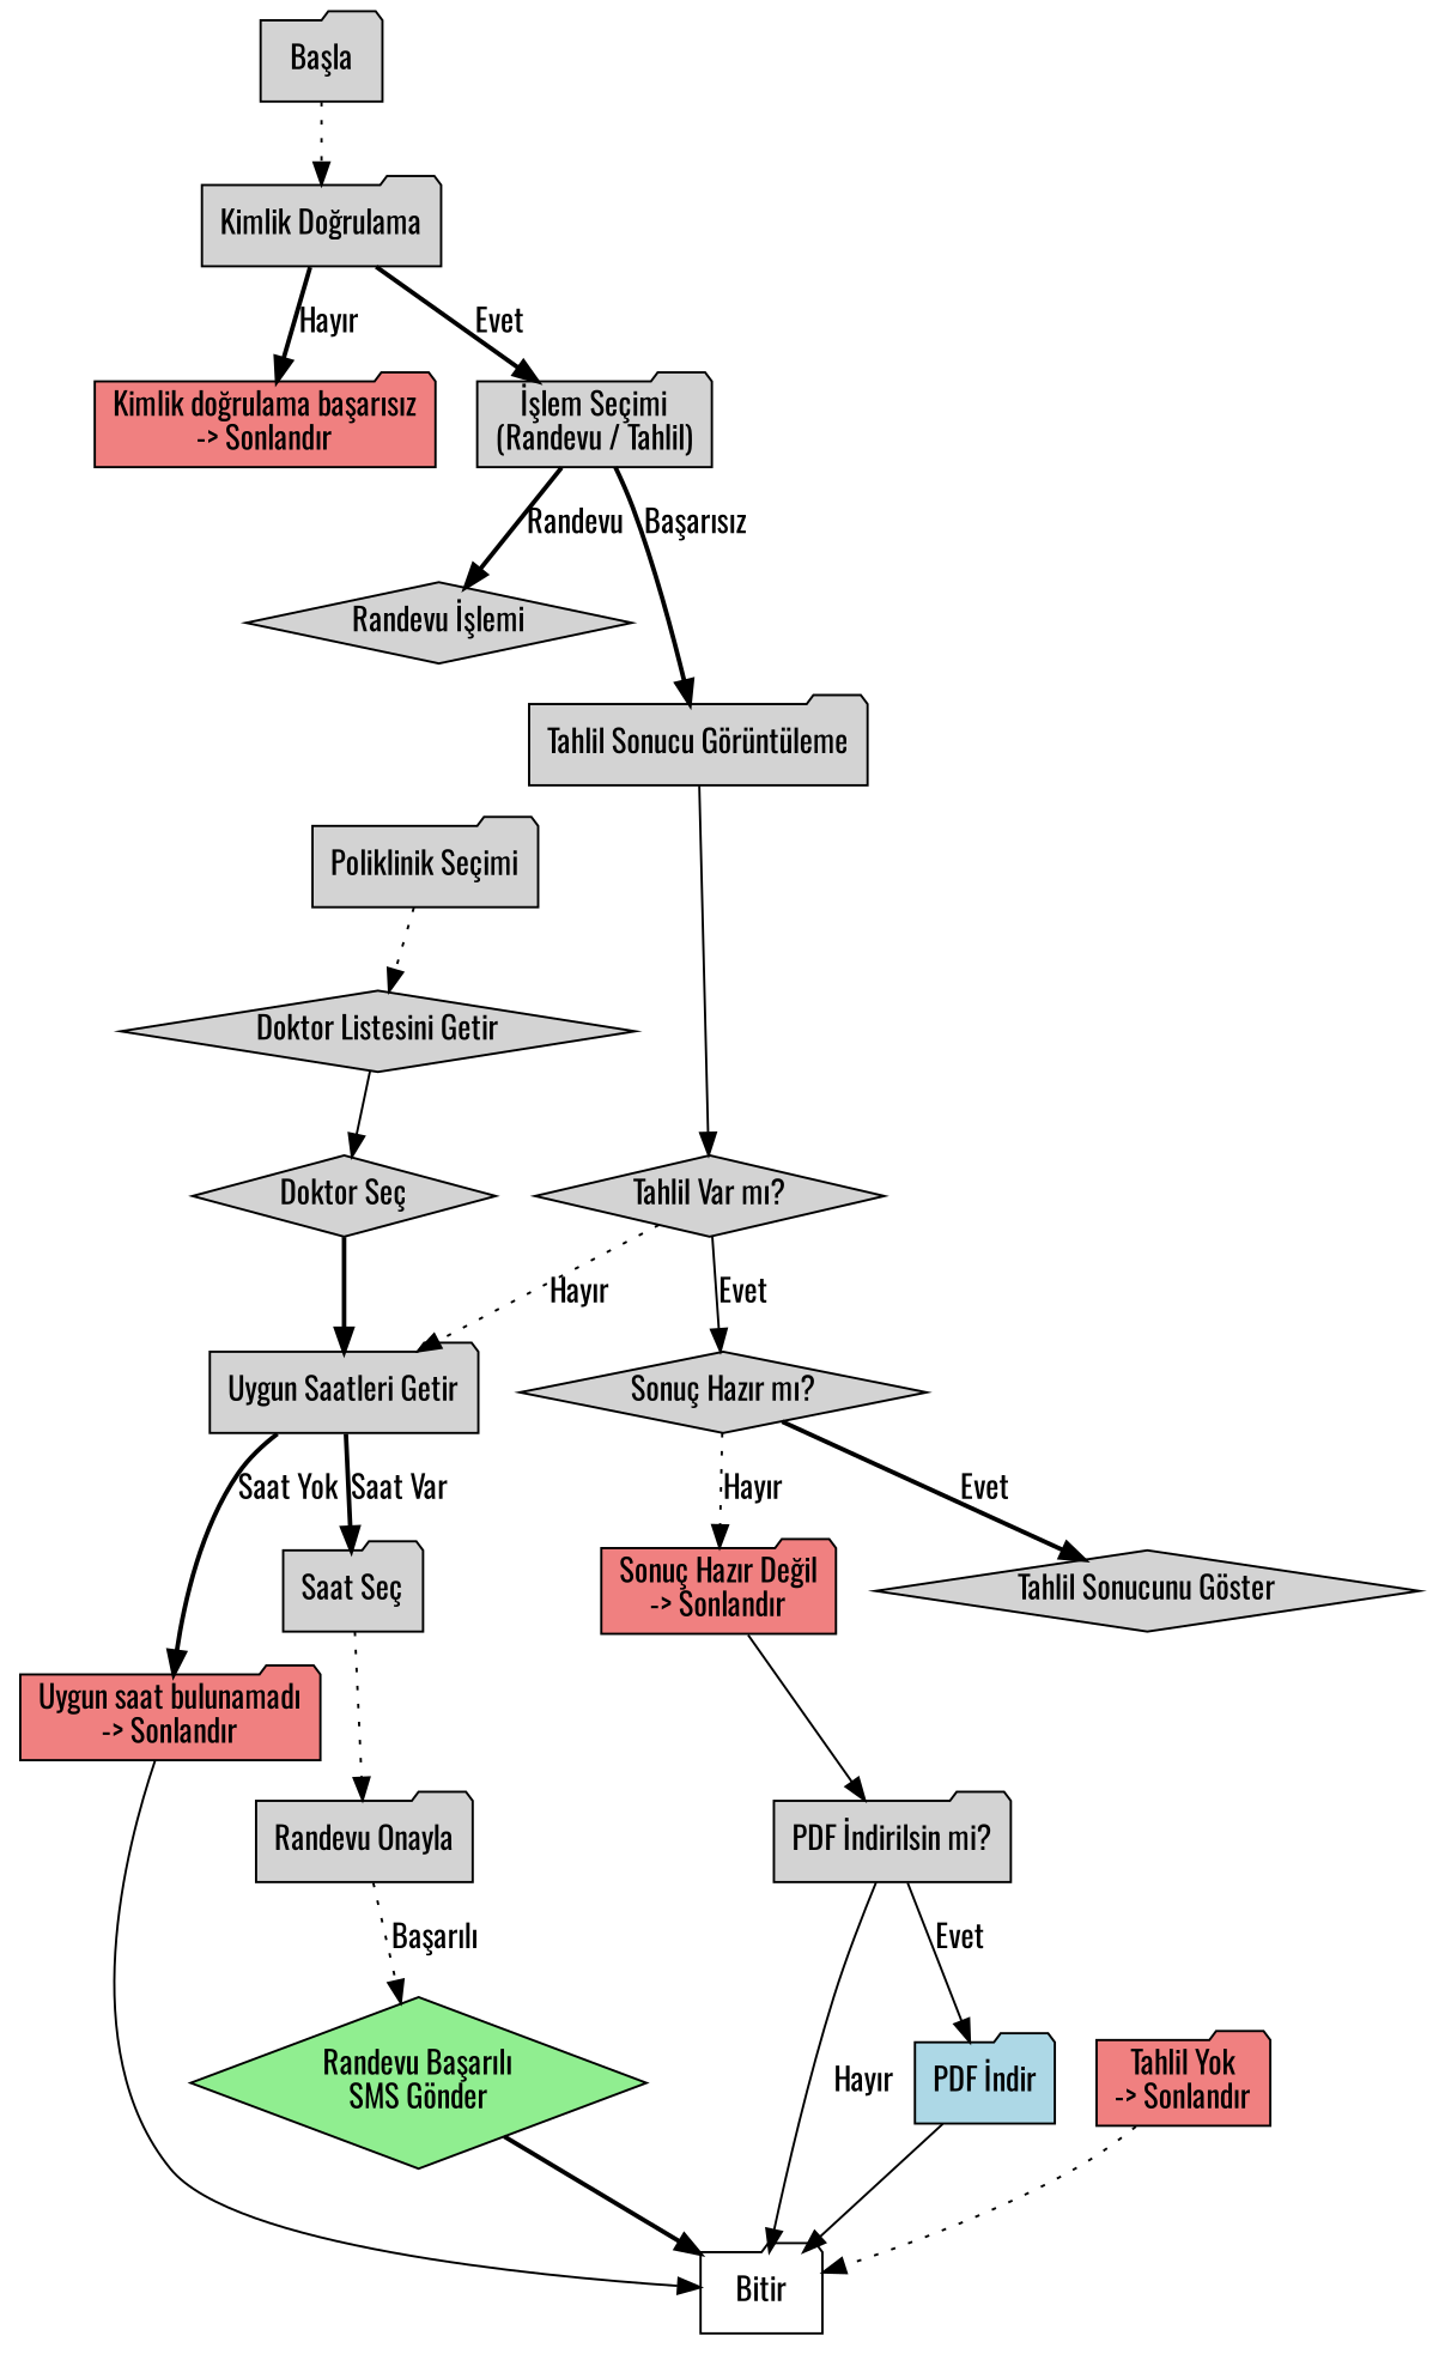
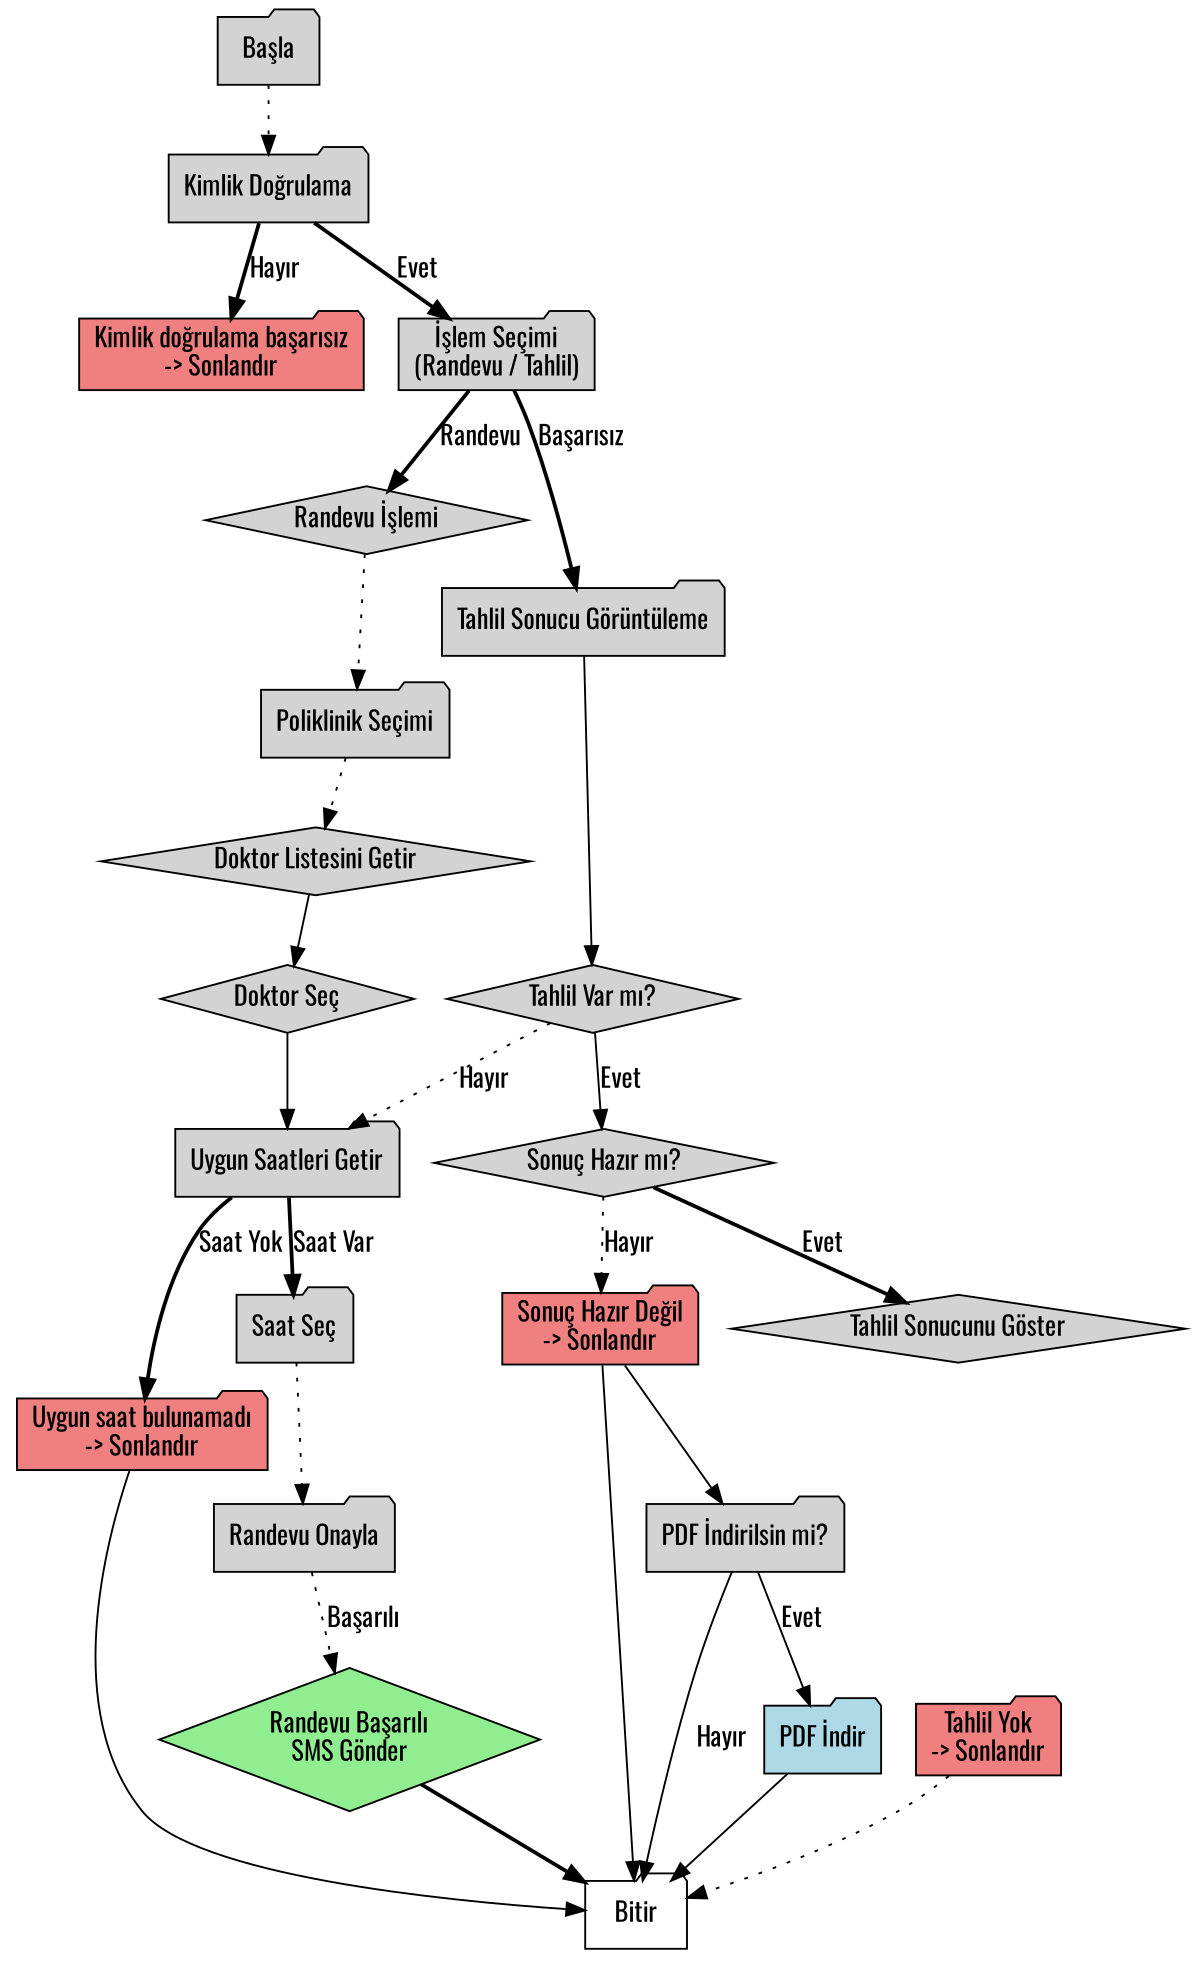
  digraph {
    fontname=Oswald
    rankdir=TB
    node [fillcolor=lightgray fontname=Oswald shape=folder style=filled]
    edge [fontname=Oswald style=solid]
    n1 [label="Başla"]
    n2 [label="Kimlik Doğrulama"]
    n3 [fillcolor=lightcoral label="Kimlik doğrulama başarısız\n-> Sonlandır"]
    n4 [label="İşlem Seçimi\n(Randevu / Tahlil)"]
    n5 [label="Randevu İşlemi" shape=diamond]
    n6 [label="Tahlil Sonucu Görüntüleme"]
    n7 [fillcolor=white label=Bitir]
    n8 [label="Poliklinik Seçimi"]
    n9 [label="Tahlil Var mı?" shape=diamond]
    n10 [label="Doktor Listesini Getir" shape=diamond]
    n11 [label="Doktor Seç" shape=diamond]
    n12 [label="Uygun Saatleri Getir"]
    n13 [fillcolor=lightcoral label="Uygun saat bulunamadı\n-> Sonlandır"]
    n14 [label="Saat Seç"]
    n15 [label="Randevu Onayla"]
    n16 [fillcolor=lightgreen label="Randevu Başarılı\nSMS Gönder" shape=diamond]
    n17 [label="Sonuç Hazır mı?" shape=diamond]
    n18 [fillcolor=lightcoral label="Tahlil Yok\n-> Sonlandır"]
    n19 [fillcolor=lightcoral label="Sonuç Hazır Değil\n-> Sonlandır"]
    n20 [label="Tahlil Sonucunu Göster" shape=diamond]
    n21 [label="PDF İndirilsin mi?"]
    n22 [fillcolor=lightblue label="PDF İndir"]
    n1 -> n2 [style=dotted]
    n2 -> n3 [label="Hayır" style=bold]
    n2 -> n4 [label=Evet style=bold]
    n4 -> n5 [label=Randevu style=bold]
    n4 -> n6 [label="Başarısız" style=bold]
+   n5 -> n8 [style=dotted]
    n6 -> n9
    n8 -> n10 [style=dotted]
    n9 -> n12 [label="Hayır" style=dotted]
    n9 -> n17 [label=Evet]
    n10 -> n11
-   n11 -> n12 [style=bold]
+   n11 -> n12
    n12 -> n13 [label="Saat Yok" style=bold]
    n12 -> n14 [label="Saat Var" style=bold]
    n13 -> n7
    n14 -> n15 [style=dotted]
    n15 -> n16 [label="Başarılı" style=dotted]
    n16 -> n7 [style=bold]
    n17 -> n19 [label="Hayır" style=dotted]
    n17 -> n20 [label=Evet style=bold]
    n18 -> n7 [style=dotted]
+   n19 -> n7
    n19 -> n21
    n21 -> n7 [label="Hayır"]
    n21 -> n22 [label=Evet]
    n22 -> n7
  }
